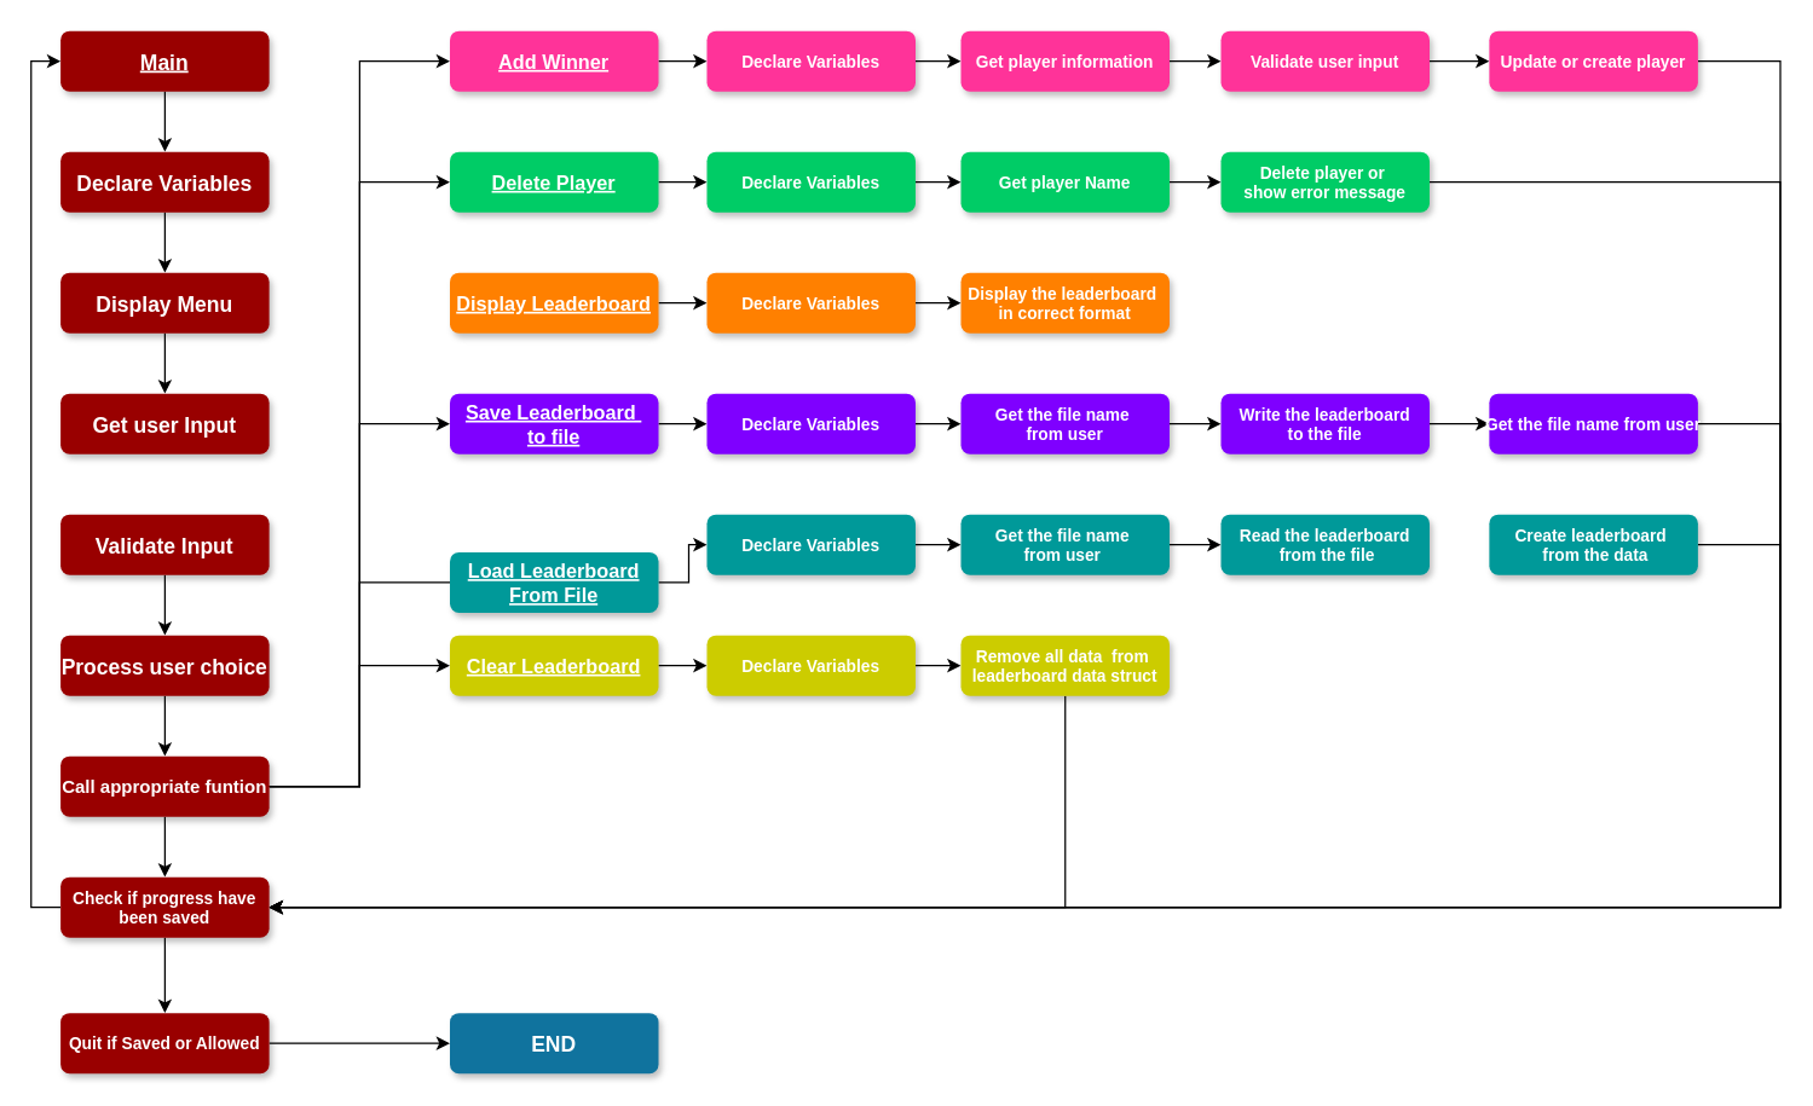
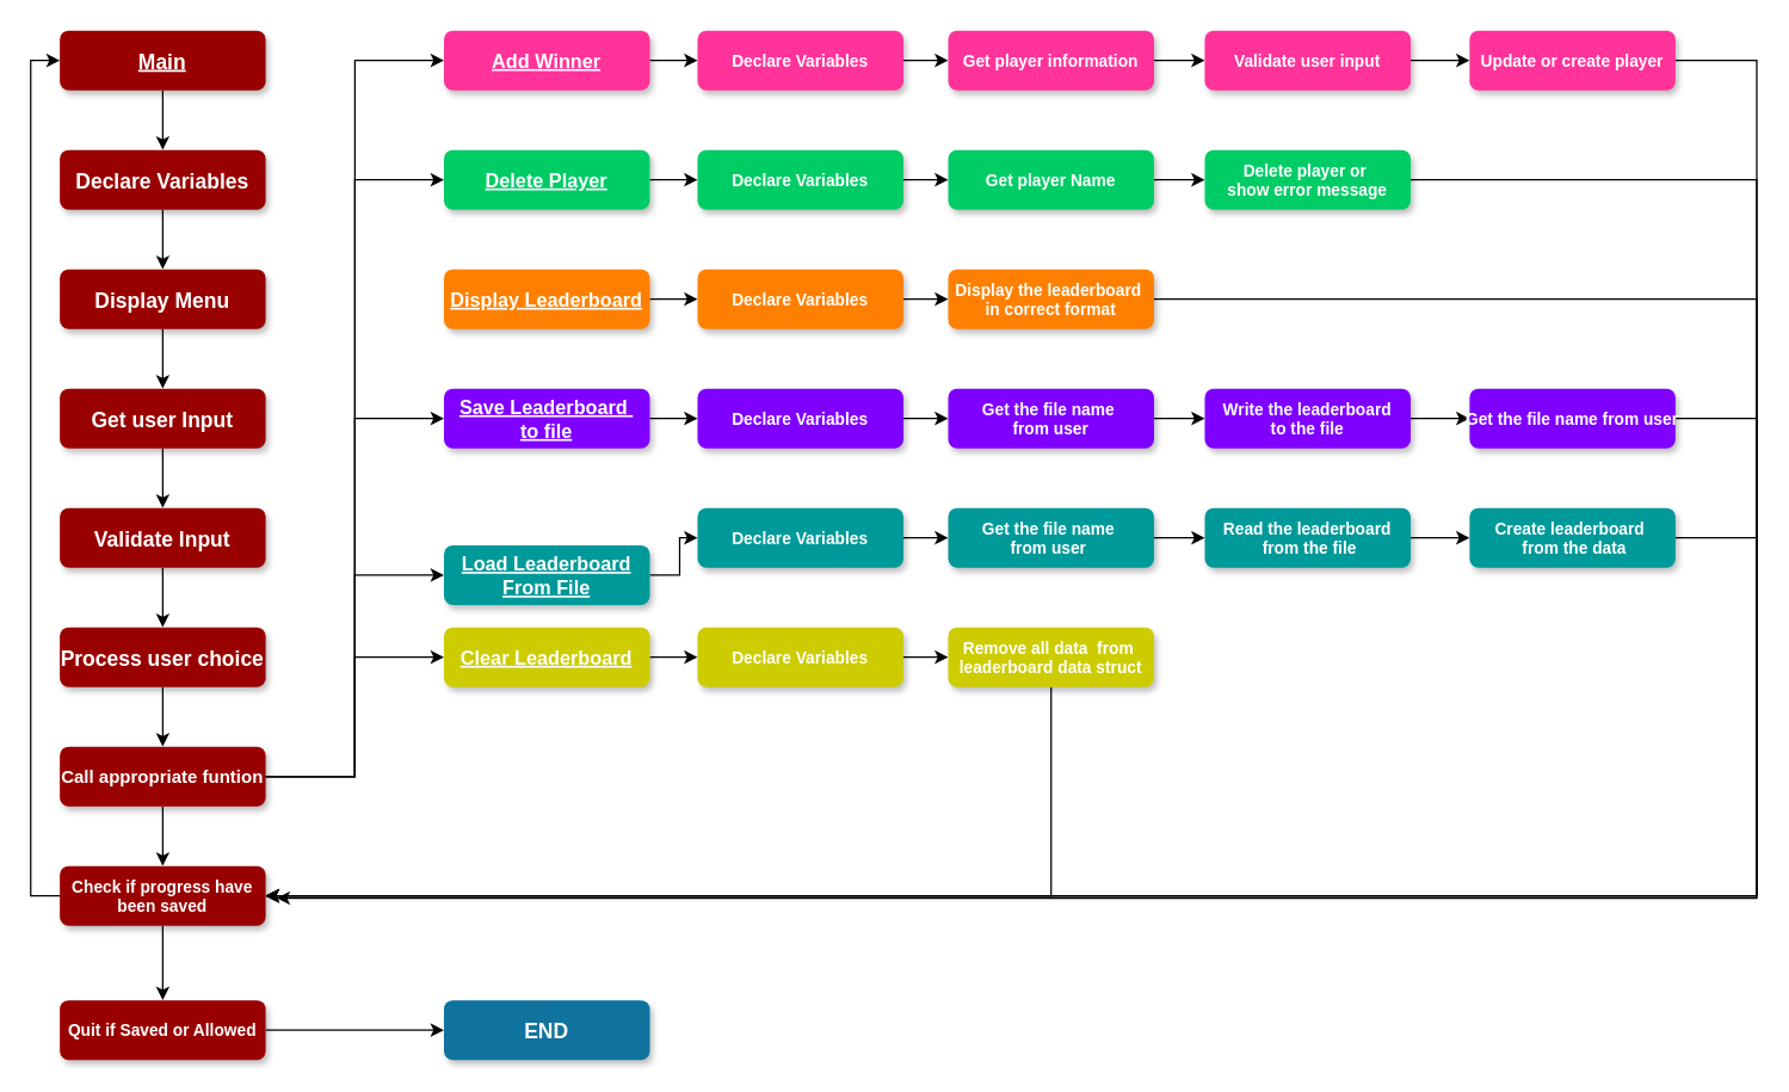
  <mxCell id="0" />
  <mxCell id="1" parent="0" />
  <mxCell id="2" value="" style="edgeStyle=orthogonalEdgeStyle;rounded=0;orthogonalLoop=1;jettySize=auto;html=1;" edge="1" parent="1" source="3" target="5"><mxGeometry relative="1" as="geometry" /></mxCell>
  <mxCell id="3" value="Main" style="rounded=1;fillColor=#990000;strokeColor=none;shadow=1;gradientColor=none;fontStyle=5;fontColor=#FFFFFF;fontSize=14;" vertex="1" parent="1"><mxGeometry x="39.5" y="20" width="138" height="40" as="geometry" /></mxCell>
  <mxCell id="4" value="" style="edgeStyle=orthogonalEdgeStyle;rounded=0;orthogonalLoop=1;jettySize=auto;html=1;" edge="1" parent="1" source="5" target="7"><mxGeometry relative="1" as="geometry" /></mxCell>
  <mxCell id="5" value="Declare Variables" style="rounded=1;fillColor=#990000;strokeColor=none;shadow=1;gradientColor=none;fontStyle=1;fontColor=#FFFFFF;fontSize=14;" vertex="1" parent="1"><mxGeometry x="39.5" y="100" width="138" height="40" as="geometry" /></mxCell>
  <mxCell id="6" value="" style="edgeStyle=orthogonalEdgeStyle;rounded=0;orthogonalLoop=1;jettySize=auto;html=1;" edge="1" parent="1" source="7" target="9"><mxGeometry relative="1" as="geometry" /></mxCell>
  <mxCell id="7" value="Display Menu" style="rounded=1;fillColor=#990000;strokeColor=none;shadow=1;gradientColor=none;fontStyle=1;fontColor=#FFFFFF;fontSize=14;" vertex="1" parent="1"><mxGeometry x="39.5" y="180" width="138" height="40" as="geometry" /></mxCell>
+ <mxCell id="8" value="" style="edgeStyle=orthogonalEdgeStyle;rounded=0;orthogonalLoop=1;jettySize=auto;html=1;" edge="1" parent="1" source="9" target="11"><mxGeometry relative="1" as="geometry" /></mxCell>
  <mxCell id="9" value="Get user Input" style="rounded=1;fillColor=#990000;strokeColor=none;shadow=1;gradientColor=none;fontStyle=1;fontColor=#FFFFFF;fontSize=14;" vertex="1" parent="1"><mxGeometry x="39.5" y="260" width="138" height="40" as="geometry" /></mxCell>
  <mxCell id="10" value="" style="edgeStyle=orthogonalEdgeStyle;rounded=0;orthogonalLoop=1;jettySize=auto;html=1;" edge="1" parent="1" source="11" target="13"><mxGeometry relative="1" as="geometry" /></mxCell>
  <mxCell id="11" value="Validate Input" style="rounded=1;fillColor=#990000;strokeColor=none;shadow=1;gradientColor=none;fontStyle=1;fontColor=#FFFFFF;fontSize=14;" vertex="1" parent="1"><mxGeometry x="39.5" y="340" width="138" height="40" as="geometry" /></mxCell>
  <mxCell id="12" value="" style="edgeStyle=orthogonalEdgeStyle;rounded=0;orthogonalLoop=1;jettySize=auto;html=1;" edge="1" parent="1" source="13" target="20"><mxGeometry relative="1" as="geometry" /></mxCell>
  <mxCell id="13" value="Process user choice" style="rounded=1;fillColor=#990000;strokeColor=none;shadow=1;gradientColor=none;fontStyle=1;fontColor=#FFFFFF;fontSize=14;" vertex="1" parent="1"><mxGeometry x="39.5" y="420" width="138" height="40" as="geometry" /></mxCell>
  <mxCell id="14" style="edgeStyle=orthogonalEdgeStyle;rounded=0;orthogonalLoop=1;jettySize=auto;html=1;entryX=0;entryY=0.5;entryDx=0;entryDy=0;" edge="1" parent="1" source="20" target="22"><mxGeometry relative="1" as="geometry" /></mxCell>
  <mxCell id="15" style="edgeStyle=orthogonalEdgeStyle;rounded=0;orthogonalLoop=1;jettySize=auto;html=1;entryX=0;entryY=0.5;entryDx=0;entryDy=0;" edge="1" parent="1" source="20" target="32"><mxGeometry relative="1" as="geometry" /></mxCell>
  <mxCell id="16" style="edgeStyle=orthogonalEdgeStyle;rounded=0;orthogonalLoop=1;jettySize=auto;html=1;" edge="1" parent="1" source="20" target="72"><mxGeometry relative="1" as="geometry" /></mxCell>
  <mxCell id="17" style="edgeStyle=orthogonalEdgeStyle;rounded=0;orthogonalLoop=1;jettySize=auto;html=1;entryX=0;entryY=0.5;entryDx=0;entryDy=0;" edge="1" parent="1" source="20" target="45"><mxGeometry relative="1" as="geometry" /></mxCell>
- <mxCell id="18" style="edgeStyle=orthogonalEdgeStyle;rounded=0;orthogonalLoop=1;jettySize=auto;html=1;entryX=0;entryY=0.5;entryDx=0;entryDy=0;endArrow=none;" edge="1" parent="1" source="20" target="55"><mxGeometry relative="1" as="geometry" /></mxCell>
+ <mxCell id="18" style="edgeStyle=orthogonalEdgeStyle;rounded=0;orthogonalLoop=1;jettySize=auto;html=1;entryX=0;entryY=0.5;entryDx=0;entryDy=0;" edge="1" parent="1" source="20" target="55"><mxGeometry relative="1" as="geometry" /></mxCell>
  <mxCell id="19" style="edgeStyle=orthogonalEdgeStyle;rounded=0;orthogonalLoop=1;jettySize=auto;html=1;entryX=0;entryY=0.5;entryDx=0;entryDy=0;" edge="1" parent="1" source="20" target="61"><mxGeometry relative="1" as="geometry" /></mxCell>
  <mxCell id="20" value="Call appropriate funtion" style="rounded=1;fillColor=#990000;strokeColor=none;shadow=1;gradientColor=none;fontStyle=1;fontColor=#FFFFFF;fontSize=12;" vertex="1" parent="1"><mxGeometry x="39.5" y="500" width="138" height="40" as="geometry" /></mxCell>
  <mxCell id="21" value="" style="edgeStyle=orthogonalEdgeStyle;rounded=0;orthogonalLoop=1;jettySize=auto;html=1;" edge="1" parent="1" source="22" target="24"><mxGeometry relative="1" as="geometry" /></mxCell>
  <mxCell id="22" value="Add Winner" style="rounded=1;fillColor=#FF3399;strokeColor=none;shadow=1;gradientColor=none;fontStyle=5;fontColor=#FFFFFF;fontSize=13;" vertex="1" parent="1"><mxGeometry x="297" y="20" width="138" height="40" as="geometry" /></mxCell>
  <mxCell id="23" value="" style="edgeStyle=orthogonalEdgeStyle;rounded=0;orthogonalLoop=1;jettySize=auto;html=1;" edge="1" parent="1" source="24" target="26"><mxGeometry relative="1" as="geometry" /></mxCell>
  <mxCell id="24" value="Declare Variables" style="rounded=1;fillColor=#FF3399;strokeColor=none;shadow=1;gradientColor=none;fontStyle=1;fontColor=#FFFFFF;fontSize=11;" vertex="1" parent="1"><mxGeometry x="467" y="20" width="138" height="40" as="geometry" /></mxCell>
  <mxCell id="25" value="" style="edgeStyle=orthogonalEdgeStyle;rounded=0;orthogonalLoop=1;jettySize=auto;html=1;" edge="1" parent="1" source="26" target="28"><mxGeometry relative="1" as="geometry" /></mxCell>
  <mxCell id="26" value="Get player information" style="rounded=1;fillColor=#FF3399;strokeColor=none;shadow=1;gradientColor=none;fontStyle=1;fontColor=#FFFFFF;fontSize=11;" vertex="1" parent="1"><mxGeometry x="635" y="20" width="138" height="40" as="geometry" /></mxCell>
  <mxCell id="27" value="" style="edgeStyle=orthogonalEdgeStyle;rounded=0;orthogonalLoop=1;jettySize=auto;html=1;" edge="1" parent="1" source="28" target="30"><mxGeometry relative="1" as="geometry" /></mxCell>
  <mxCell id="28" value="Validate user input" style="rounded=1;fillColor=#FF3399;strokeColor=none;shadow=1;gradientColor=none;fontStyle=1;fontColor=#FFFFFF;fontSize=11;" vertex="1" parent="1"><mxGeometry x="807" y="20" width="138" height="40" as="geometry" /></mxCell>
  <mxCell id="29" style="edgeStyle=orthogonalEdgeStyle;rounded=0;orthogonalLoop=1;jettySize=auto;html=1;entryX=1;entryY=0.5;entryDx=0;entryDy=0;" edge="1" parent="1" source="30" target="72"><mxGeometry relative="1" as="geometry"><Array as="points"><mxPoint x="1177" y="40" /><mxPoint x="1177" y="600" /></Array></mxGeometry></mxCell>
  <mxCell id="30" value="Update or create player" style="rounded=1;fillColor=#FF3399;strokeColor=none;shadow=1;gradientColor=none;fontStyle=1;fontColor=#FFFFFF;fontSize=11;" vertex="1" parent="1"><mxGeometry x="984.5" y="20" width="138" height="40" as="geometry" /></mxCell>
  <mxCell id="31" value="" style="edgeStyle=orthogonalEdgeStyle;rounded=0;orthogonalLoop=1;jettySize=auto;html=1;" edge="1" parent="1" source="32" target="34"><mxGeometry relative="1" as="geometry" /></mxCell>
  <mxCell id="32" value="Delete Player" style="rounded=1;fillColor=#00CC66;strokeColor=none;shadow=1;gradientColor=none;fontStyle=5;fontColor=#FFFFFF;fontSize=13;" vertex="1" parent="1"><mxGeometry x="297" y="100" width="138" height="40" as="geometry" /></mxCell>
  <mxCell id="33" value="" style="edgeStyle=orthogonalEdgeStyle;rounded=0;orthogonalLoop=1;jettySize=auto;html=1;" edge="1" parent="1" source="34" target="36"><mxGeometry relative="1" as="geometry" /></mxCell>
  <mxCell id="34" value="Declare Variables" style="rounded=1;fillColor=#00CC66;strokeColor=none;shadow=1;gradientColor=none;fontStyle=1;fontColor=#FFFFFF;fontSize=11;" vertex="1" parent="1"><mxGeometry x="467" y="100" width="138" height="40" as="geometry" /></mxCell>
  <mxCell id="35" value="" style="edgeStyle=orthogonalEdgeStyle;rounded=0;orthogonalLoop=1;jettySize=auto;html=1;" edge="1" parent="1" source="36" target="38"><mxGeometry relative="1" as="geometry" /></mxCell>
  <mxCell id="36" value="Get player Name" style="rounded=1;fillColor=#00CC66;strokeColor=none;shadow=1;gradientColor=none;fontStyle=1;fontColor=#FFFFFF;fontSize=11;" vertex="1" parent="1"><mxGeometry x="635" y="100" width="138" height="40" as="geometry" /></mxCell>
  <mxCell id="37" style="edgeStyle=orthogonalEdgeStyle;rounded=0;orthogonalLoop=1;jettySize=auto;html=1;entryX=1;entryY=0.5;entryDx=0;entryDy=0;" edge="1" parent="1" source="38" target="72"><mxGeometry relative="1" as="geometry"><Array as="points"><mxPoint x="1177" y="120" /><mxPoint x="1177" y="600" /></Array></mxGeometry></mxCell>
  <mxCell id="38" value="Delete player or &#10;show error message" style="rounded=1;fillColor=#00CC66;strokeColor=none;shadow=1;gradientColor=none;fontStyle=1;fontColor=#FFFFFF;fontSize=11;" vertex="1" parent="1"><mxGeometry x="807" y="100" width="138" height="40" as="geometry" /></mxCell>
  <mxCell id="39" value="" style="edgeStyle=orthogonalEdgeStyle;rounded=0;orthogonalLoop=1;jettySize=auto;html=1;" edge="1" parent="1" source="40" target="42"><mxGeometry relative="1" as="geometry" /></mxCell>
  <mxCell id="40" value="Display Leaderboard" style="rounded=1;fillColor=#FF8000;strokeColor=none;shadow=1;gradientColor=none;fontStyle=5;fontColor=#FFFFFF;fontSize=13;" vertex="1" parent="1"><mxGeometry x="297" y="180" width="138" height="40" as="geometry" /></mxCell>
  <mxCell id="41" value="" style="edgeStyle=orthogonalEdgeStyle;rounded=0;orthogonalLoop=1;jettySize=auto;html=1;" edge="1" parent="1" source="42" target="43"><mxGeometry relative="1" as="geometry" /></mxCell>
  <mxCell id="42" value="Declare Variables" style="rounded=1;fillColor=#FF8000;strokeColor=none;shadow=1;gradientColor=none;fontStyle=1;fontColor=#FFFFFF;fontSize=11;" vertex="1" parent="1"><mxGeometry x="467" y="180" width="138" height="40" as="geometry" /></mxCell>
  <mxCell id="43" value="Display the leaderboard &#10;in correct format" style="rounded=1;fillColor=#FF8000;strokeColor=none;shadow=1;gradientColor=none;fontStyle=1;fontColor=#FFFFFF;fontSize=11;" vertex="1" parent="1"><mxGeometry x="635" y="180" width="138" height="40" as="geometry" /></mxCell>
  <mxCell id="44" value="" style="edgeStyle=orthogonalEdgeStyle;rounded=0;orthogonalLoop=1;jettySize=auto;html=1;" edge="1" parent="1" source="45" target="47"><mxGeometry relative="1" as="geometry" /></mxCell>
  <mxCell id="45" value="Save Leaderboard &#10;to file" style="rounded=1;fillColor=#7F00FF;strokeColor=none;shadow=1;gradientColor=none;fontStyle=5;fontColor=#FFFFFF;fontSize=13;" vertex="1" parent="1"><mxGeometry x="297" y="260" width="138" height="40" as="geometry" /></mxCell>
  <mxCell id="46" value="" style="edgeStyle=orthogonalEdgeStyle;rounded=0;orthogonalLoop=1;jettySize=auto;html=1;" edge="1" parent="1" source="47" target="49"><mxGeometry relative="1" as="geometry" /></mxCell>
  <mxCell id="47" value="Declare Variables" style="rounded=1;fillColor=#7F00FF;strokeColor=none;shadow=1;gradientColor=none;fontStyle=1;fontColor=#FFFFFF;fontSize=11;" vertex="1" parent="1"><mxGeometry x="467" y="260" width="138" height="40" as="geometry" /></mxCell>
  <mxCell id="48" value="" style="edgeStyle=orthogonalEdgeStyle;rounded=0;orthogonalLoop=1;jettySize=auto;html=1;" edge="1" parent="1" source="49" target="51"><mxGeometry relative="1" as="geometry" /></mxCell>
  <mxCell id="49" value="Get the file name &#10;from user" style="rounded=1;fillColor=#7F00FF;strokeColor=none;shadow=1;gradientColor=none;fontStyle=1;fontColor=#FFFFFF;fontSize=11;" vertex="1" parent="1"><mxGeometry x="635" y="260" width="138" height="40" as="geometry" /></mxCell>
  <mxCell id="50" value="" style="edgeStyle=orthogonalEdgeStyle;rounded=0;orthogonalLoop=1;jettySize=auto;html=1;" edge="1" parent="1" source="51" target="53"><mxGeometry relative="1" as="geometry" /></mxCell>
  <mxCell id="51" value="Write the leaderboard&#10; to the file " style="rounded=1;fillColor=#7F00FF;strokeColor=none;shadow=1;gradientColor=none;fontStyle=1;fontColor=#FFFFFF;fontSize=11;" vertex="1" parent="1"><mxGeometry x="807" y="260" width="138" height="40" as="geometry" /></mxCell>
  <mxCell id="52" style="edgeStyle=orthogonalEdgeStyle;rounded=0;orthogonalLoop=1;jettySize=auto;html=1;entryX=1;entryY=0.5;entryDx=0;entryDy=0;" edge="1" parent="1" source="53" target="72"><mxGeometry relative="1" as="geometry"><Array as="points"><mxPoint x="1177" y="280" /><mxPoint x="1177" y="600" /></Array></mxGeometry></mxCell>
  <mxCell id="53" value="Get the file name from user" style="rounded=1;fillColor=#7F00FF;strokeColor=none;shadow=1;gradientColor=none;fontStyle=1;fontColor=#FFFFFF;fontSize=11;" vertex="1" parent="1"><mxGeometry x="984.5" y="260" width="138" height="40" as="geometry" /></mxCell>
  <mxCell id="54" value="" style="edgeStyle=orthogonalEdgeStyle;rounded=0;orthogonalLoop=1;jettySize=auto;html=1;" edge="1" parent="1" source="55" target="57"><mxGeometry relative="1" as="geometry" /></mxCell>
  <mxCell id="55" value="Load Leaderboard&#10;From File" style="rounded=1;fillColor=#009999;strokeColor=none;shadow=1;gradientColor=none;fontStyle=5;fontColor=#FFFFFF;fontSize=13;" vertex="1" parent="1"><mxGeometry x="297" y="365" width="138" height="40" as="geometry" /></mxCell>
  <mxCell id="56" value="" style="edgeStyle=orthogonalEdgeStyle;rounded=0;orthogonalLoop=1;jettySize=auto;html=1;" edge="1" parent="1" source="57" target="59"><mxGeometry relative="1" as="geometry" /></mxCell>
  <mxCell id="57" value="Declare Variables" style="rounded=1;fillColor=#009999;strokeColor=none;shadow=1;gradientColor=none;fontStyle=1;fontColor=#FFFFFF;fontSize=11;" vertex="1" parent="1"><mxGeometry x="467" y="340" width="138" height="40" as="geometry" /></mxCell>
  <mxCell id="58" value="" style="edgeStyle=orthogonalEdgeStyle;rounded=0;orthogonalLoop=1;jettySize=auto;html=1;" edge="1" parent="1" source="59" target="67"><mxGeometry relative="1" as="geometry" /></mxCell>
  <mxCell id="59" value="Get the file name &#10;from user " style="rounded=1;fillColor=#009999;strokeColor=none;shadow=1;gradientColor=none;fontStyle=1;fontColor=#FFFFFF;fontSize=11;" vertex="1" parent="1"><mxGeometry x="635" y="340" width="138" height="40" as="geometry" /></mxCell>
  <mxCell id="60" value="" style="edgeStyle=orthogonalEdgeStyle;rounded=0;orthogonalLoop=1;jettySize=auto;html=1;" edge="1" parent="1" source="61" target="63"><mxGeometry relative="1" as="geometry" /></mxCell>
  <mxCell id="61" value="Clear Leaderboard" style="rounded=1;fillColor=#CCCC00;strokeColor=none;shadow=1;gradientColor=none;fontStyle=5;fontColor=#FFFFFF;fontSize=13;" vertex="1" parent="1"><mxGeometry x="297" y="420" width="138" height="40" as="geometry" /></mxCell>
  <mxCell id="62" value="" style="edgeStyle=orthogonalEdgeStyle;rounded=0;orthogonalLoop=1;jettySize=auto;html=1;" edge="1" parent="1" source="63" target="65"><mxGeometry relative="1" as="geometry" /></mxCell>
  <mxCell id="63" value="Declare Variables" style="rounded=1;fillColor=#CCCC00;strokeColor=none;shadow=1;gradientColor=none;fontStyle=1;fontColor=#FFFFFF;fontSize=11;" vertex="1" parent="1"><mxGeometry x="467" y="420" width="138" height="40" as="geometry" /></mxCell>
  <mxCell id="64" style="edgeStyle=orthogonalEdgeStyle;rounded=0;orthogonalLoop=1;jettySize=auto;html=1;entryX=1;entryY=0.5;entryDx=0;entryDy=0;" edge="1" parent="1" source="65" target="72"><mxGeometry relative="1" as="geometry"><Array as="points"><mxPoint x="704" y="600" /></Array></mxGeometry></mxCell>
  <mxCell id="65" value="Remove all data  from &#10;leaderboard data struct" style="rounded=1;fillColor=#CCCC00;strokeColor=none;shadow=1;gradientColor=none;fontStyle=1;fontColor=#FFFFFF;fontSize=11;" vertex="1" parent="1"><mxGeometry x="635" y="420" width="138" height="40" as="geometry" /></mxCell>
+ <mxCell id="66" value="" style="edgeStyle=orthogonalEdgeStyle;rounded=0;orthogonalLoop=1;jettySize=auto;html=1;" edge="1" parent="1" source="67" target="69"><mxGeometry relative="1" as="geometry" /></mxCell>
  <mxCell id="67" value="Read the leaderboard&#10; from the file" style="rounded=1;fillColor=#009999;strokeColor=none;shadow=1;gradientColor=none;fontStyle=1;fontColor=#FFFFFF;fontSize=11;" vertex="1" parent="1"><mxGeometry x="807" y="340" width="138" height="40" as="geometry" /></mxCell>
  <mxCell id="68" style="edgeStyle=orthogonalEdgeStyle;rounded=0;orthogonalLoop=1;jettySize=auto;html=1;entryX=1;entryY=0.5;entryDx=0;entryDy=0;" edge="1" parent="1" source="69" target="72"><mxGeometry relative="1" as="geometry"><Array as="points"><mxPoint x="1177" y="360" /><mxPoint x="1177" y="600" /></Array></mxGeometry></mxCell>
  <mxCell id="69" value="Create leaderboard &#10; from the data" style="rounded=1;fillColor=#009999;strokeColor=none;shadow=1;gradientColor=none;fontStyle=1;fontColor=#FFFFFF;fontSize=11;" vertex="1" parent="1"><mxGeometry x="984.5" y="340" width="138" height="40" as="geometry" /></mxCell>
  <mxCell id="70" style="edgeStyle=orthogonalEdgeStyle;rounded=0;orthogonalLoop=1;jettySize=auto;html=1;entryX=0;entryY=0.5;entryDx=0;entryDy=0;" edge="1" parent="1" source="72" target="3"><mxGeometry relative="1" as="geometry"><Array as="points"><mxPoint x="20" y="600" /><mxPoint x="20" y="40" /></Array></mxGeometry></mxCell>
  <mxCell id="71" value="" style="edgeStyle=orthogonalEdgeStyle;rounded=0;orthogonalLoop=1;jettySize=auto;html=1;" edge="1" parent="1" source="72" target="74"><mxGeometry relative="1" as="geometry" /></mxCell>
  <mxCell id="72" value="Check if progress have&#10;been saved" style="rounded=1;fillColor=#990000;strokeColor=none;shadow=1;gradientColor=none;fontStyle=1;fontColor=#FFFFFF;fontSize=11;" vertex="1" parent="1"><mxGeometry x="39.5" y="580" width="138" height="40" as="geometry" /></mxCell>
  <mxCell id="73" style="edgeStyle=orthogonalEdgeStyle;rounded=0;orthogonalLoop=1;jettySize=auto;html=1;" edge="1" parent="1" source="74" target="75"><mxGeometry relative="1" as="geometry" /></mxCell>
  <mxCell id="74" value="Quit if Saved or Allowed" style="rounded=1;fillColor=#990000;strokeColor=none;shadow=1;gradientColor=none;fontStyle=1;fontColor=#FFFFFF;fontSize=11;" vertex="1" parent="1"><mxGeometry x="39.5" y="670" width="138" height="40" as="geometry" /></mxCell>
  <mxCell id="75" value="END" style="rounded=1;fillColor=#10739E;strokeColor=none;shadow=1;gradientColor=none;fontStyle=1;fontColor=#FFFFFF;fontSize=14;" vertex="1" parent="1"><mxGeometry x="297" y="670" width="138" height="40" as="geometry" /></mxCell>
+ <mxCell id="76" style="edgeStyle=orthogonalEdgeStyle;rounded=0;orthogonalLoop=1;jettySize=auto;html=1;entryX=1.053;entryY=0.538;entryDx=0;entryDy=0;entryPerimeter=0;" edge="1" parent="1" source="43" target="72"><mxGeometry relative="1" as="geometry"><Array as="points"><mxPoint x="1177" y="200" /><mxPoint x="1177" y="602" /></Array></mxGeometry></mxCell>
